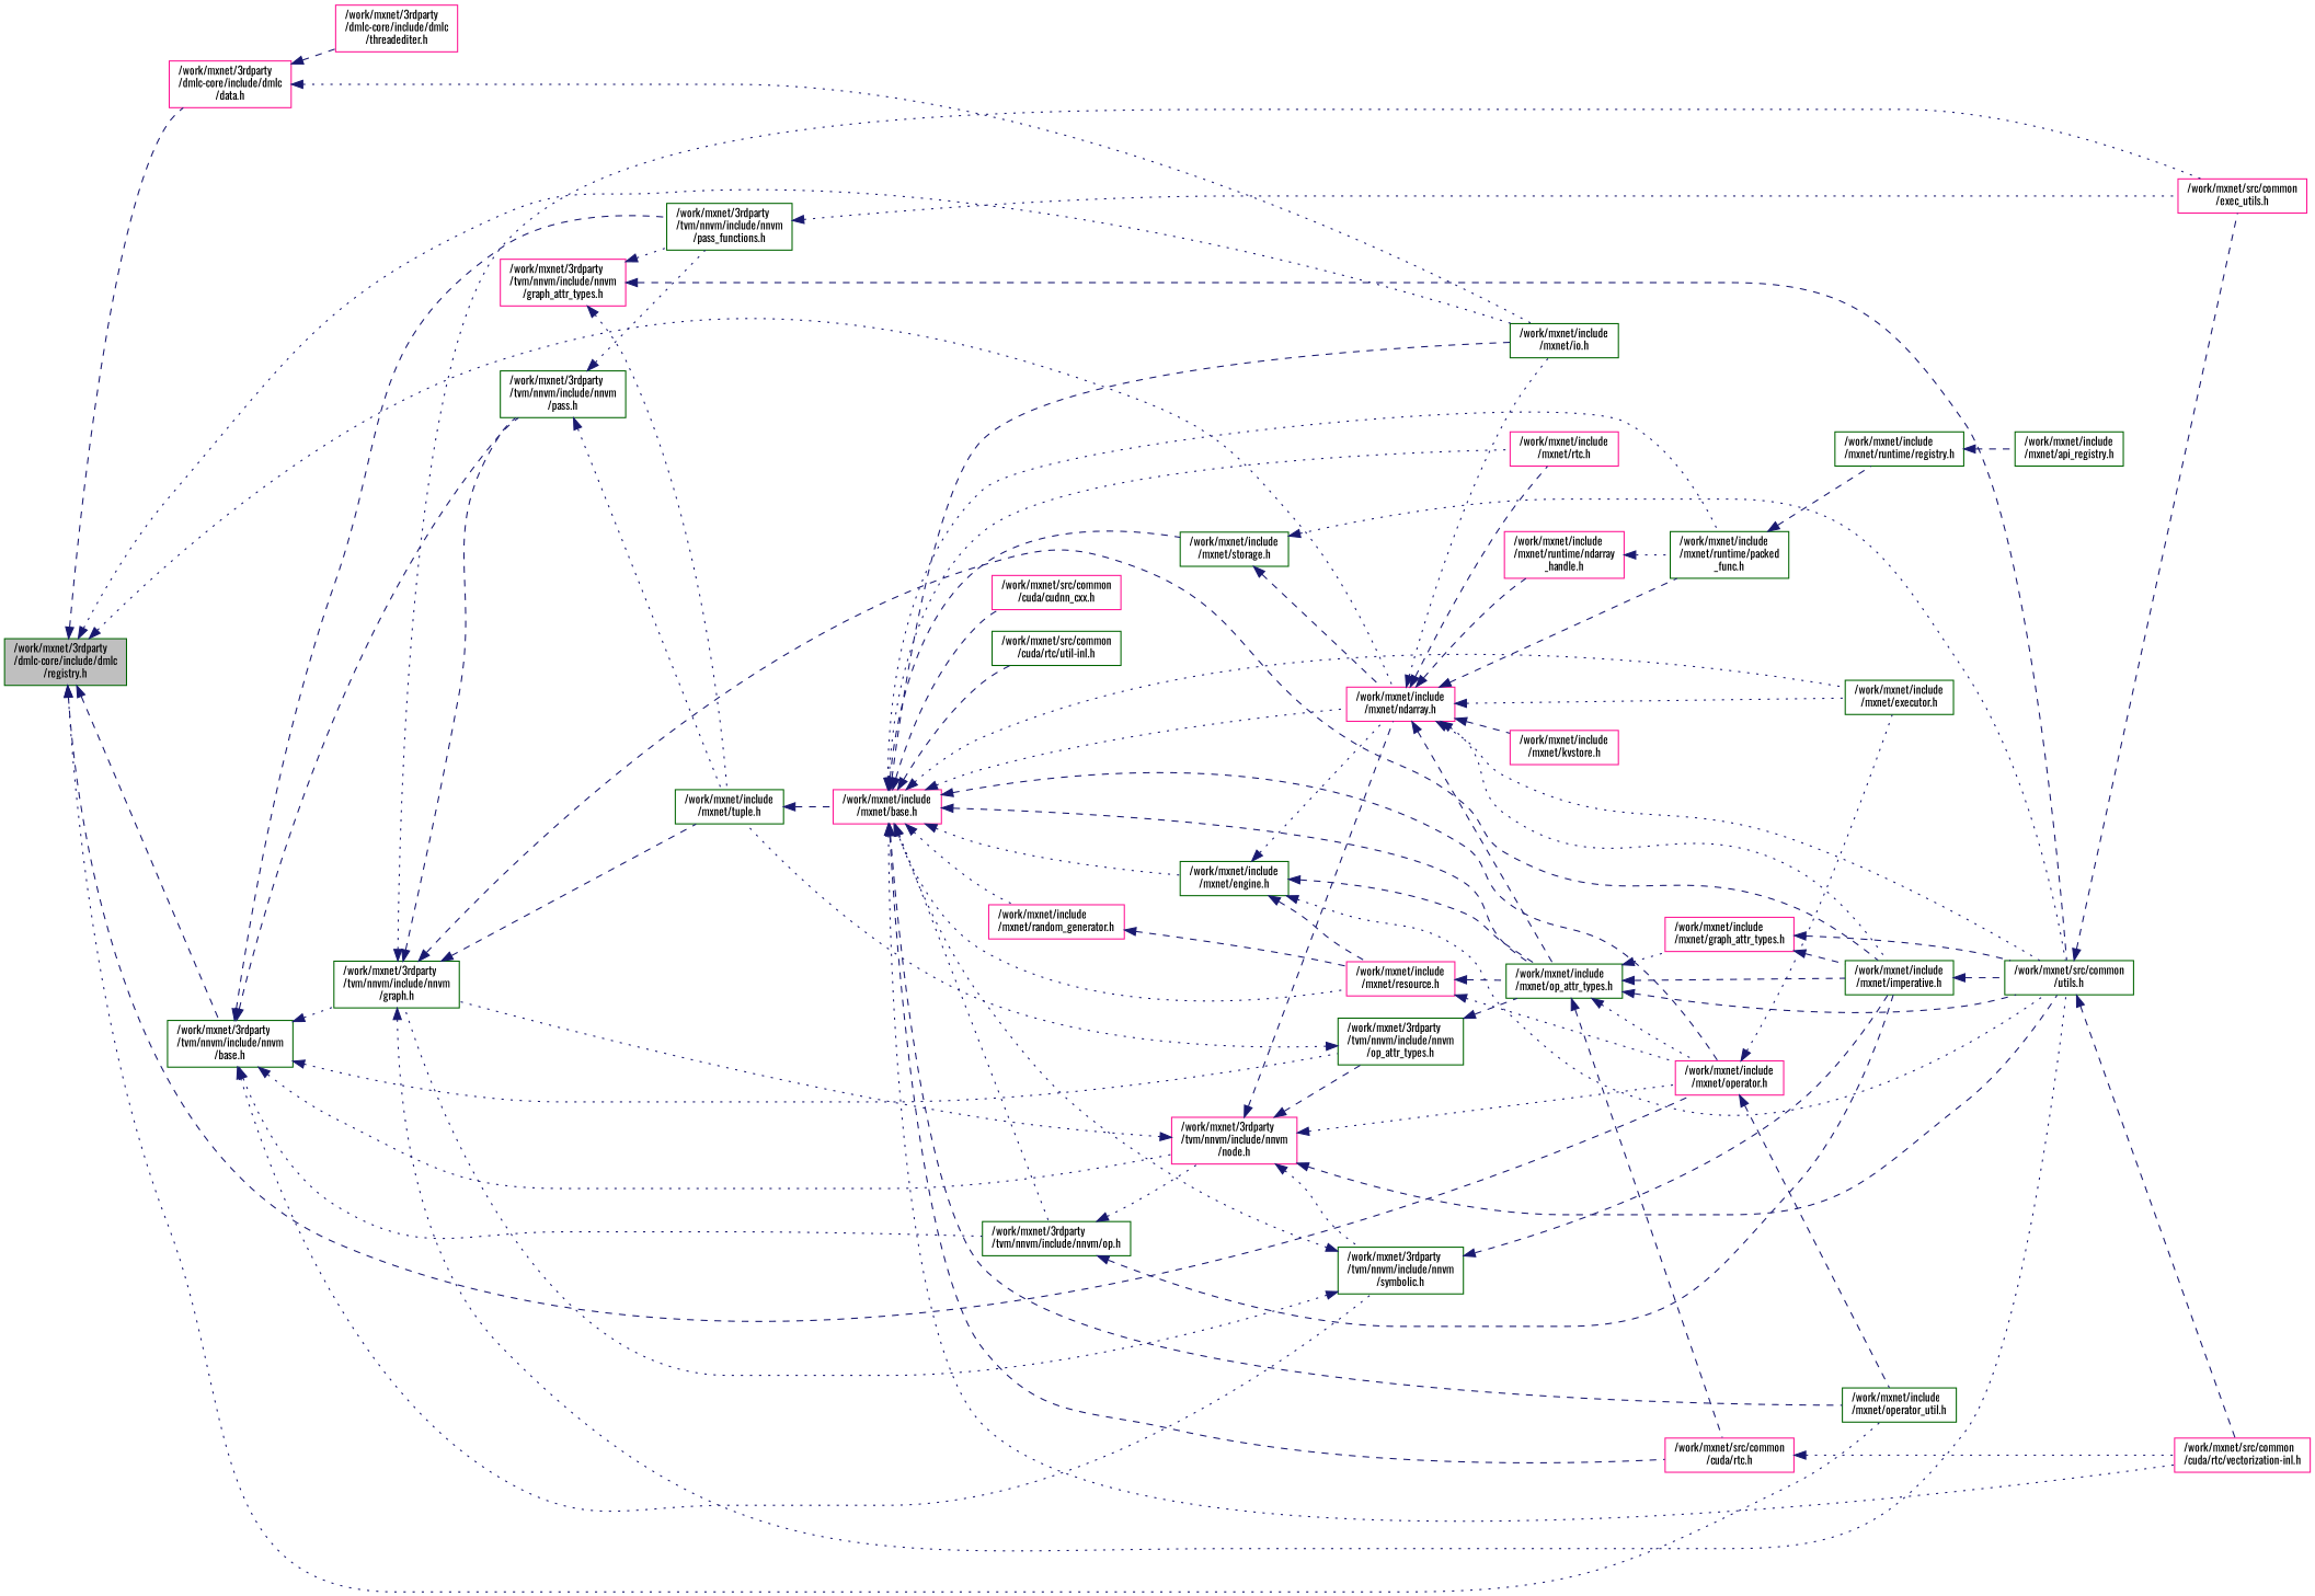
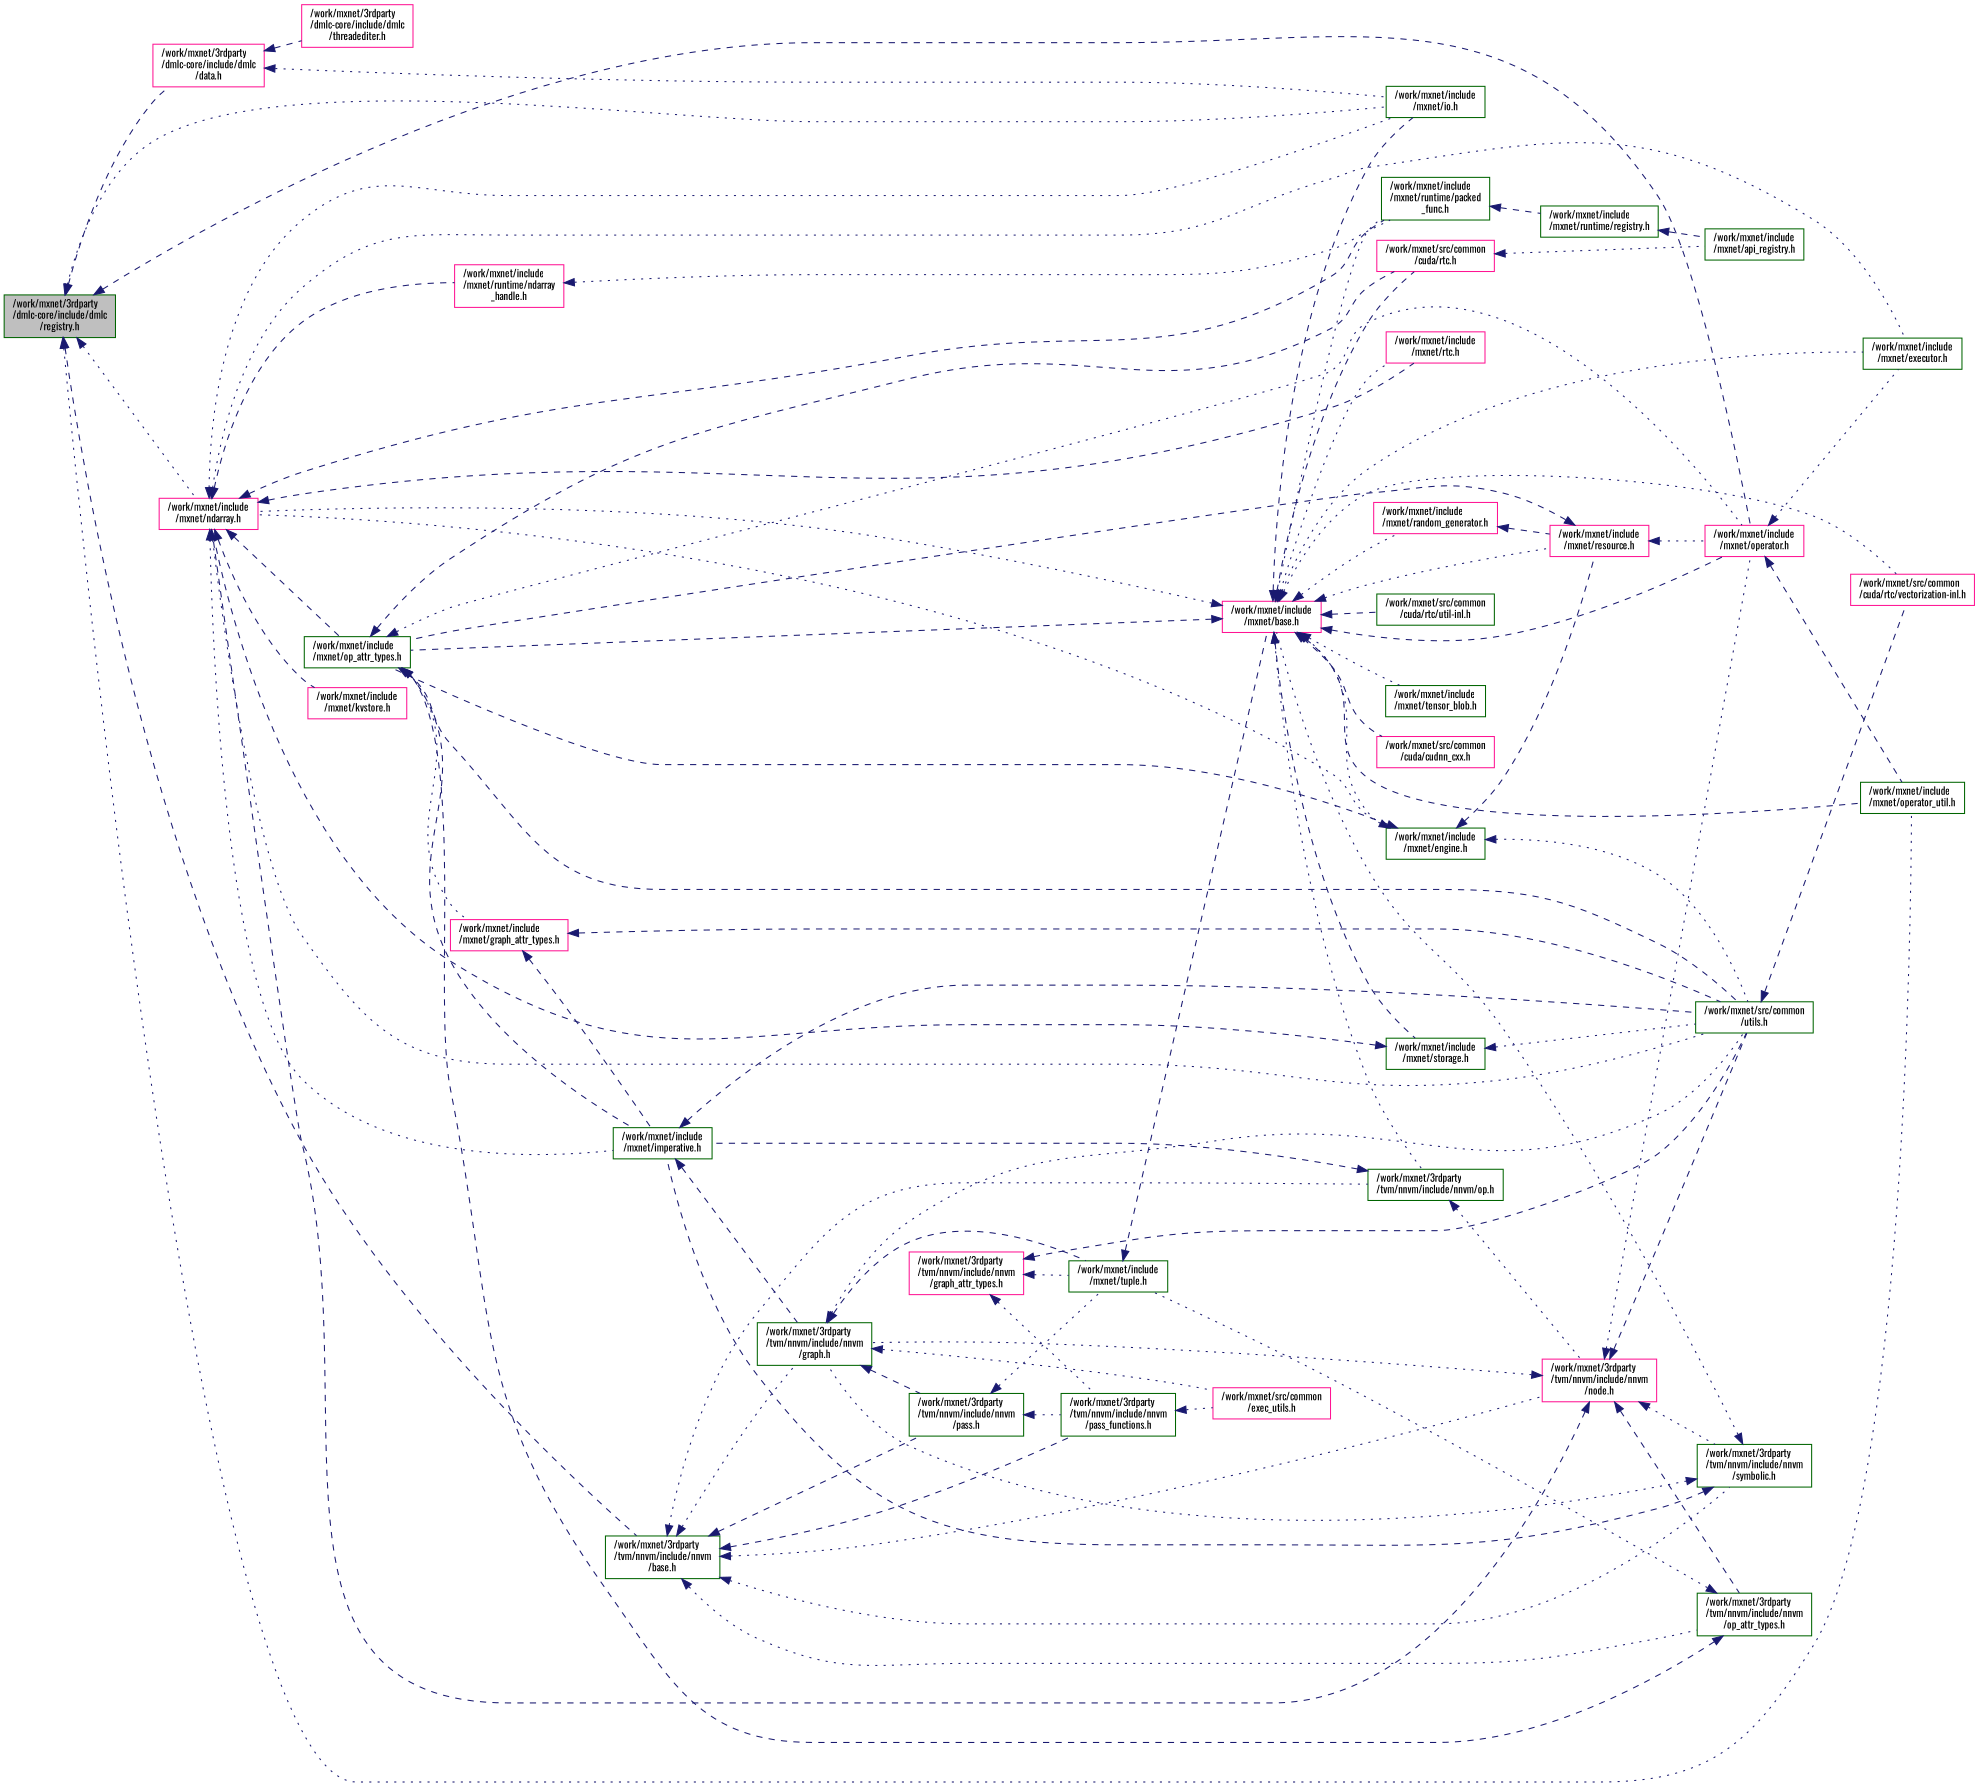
  digraph {
    fontname=Oswald
    rankdir=LR
    node [color=darkgreen fillcolor=white fontname=Oswald fontsize=10 shape=record style=filled]
    edge [color=midnightblue dir=back fontname=Oswald fontsize=10 labelfontname=Helvetica labelfontsize=10 style=dashed]
    n1 [fillcolor=grey75 fontcolor=black height=0.2 label="/work/mxnet/3rdparty\l/dmlc-core/include/dmlc\l/registry.h" width=0.4]
    n2 [color=deeppink height=0.2 label="/work/mxnet/3rdparty\l/dmlc-core/include/dmlc\l/data.h" width=0.4]
    n3 [height=0.2 label="/work/mxnet/include\l/mxnet/io.h" width=0.4]
    n4 [color=deeppink height=0.2 label="/work/mxnet/include\l/mxnet/ndarray.h" width=0.4]
    n5 [color=deeppink height=0.2 label="/work/mxnet/include\l/mxnet/operator.h" width=0.4]
    n6 [height=0.2 label="/work/mxnet/include\l/mxnet/operator_util.h" width=0.4]
    n7 [height=0.2 label="/work/mxnet/3rdparty\l/tvm/nnvm/include/nnvm\l/base.h" width=0.4]
    n8 [color=deeppink height=0.2 label="/work/mxnet/3rdparty\l/dmlc-core/include/dmlc\l/threadediter.h" width=0.4]
    n9 [height=0.2 label="/work/mxnet/include\l/mxnet/runtime/packed\l_func.h" width=0.4]
    n10 [height=0.2 label="/work/mxnet/include\l/mxnet/executor.h" width=0.4]
    n11 [height=0.2 label="/work/mxnet/include\l/mxnet/op_attr_types.h" width=0.4]
    n12 [height=0.2 label="/work/mxnet/include\l/mxnet/imperative.h" width=0.4]
    n13 [height=0.2 label="/work/mxnet/src/common\l/utils.h" width=0.4]
    n14 [color=deeppink height=0.2 label="/work/mxnet/include\l/mxnet/kvstore.h" width=0.4]
    n15 [color=deeppink height=0.2 label="/work/mxnet/include\l/mxnet/rtc.h" width=0.4]
    n16 [color=deeppink height=0.2 label="/work/mxnet/include\l/mxnet/runtime/ndarray\l_handle.h" width=0.4]
    n17 [height=0.2 label="/work/mxnet/3rdparty\l/tvm/nnvm/include/nnvm\l/graph.h" width=0.4]
    n18 [height=0.2 label="/work/mxnet/3rdparty\l/tvm/nnvm/include/nnvm\l/pass.h" width=0.4]
    n19 [height=0.2 label="/work/mxnet/3rdparty\l/tvm/nnvm/include/nnvm\l/pass_functions.h" width=0.4]
    n20 [color=deeppink height=0.2 label="/work/mxnet/3rdparty\l/tvm/nnvm/include/nnvm\l/node.h" width=0.4]
    n21 [height=0.2 label="/work/mxnet/3rdparty\l/tvm/nnvm/include/nnvm\l/symbolic.h" width=0.4]
    n22 [height=0.2 label="/work/mxnet/3rdparty\l/tvm/nnvm/include/nnvm\l/op_attr_types.h" width=0.4]
    n23 [height=0.2 label="/work/mxnet/3rdparty\l/tvm/nnvm/include/nnvm/op.h" width=0.4]
    n24 [height=0.2 label="/work/mxnet/include\l/mxnet/runtime/registry.h" width=0.4]
    n25 [color=deeppink height=0.2 label="/work/mxnet/include\l/mxnet/graph_attr_types.h" width=0.4]
    n26 [color=deeppink height=0.2 label="/work/mxnet/src/common\l/cuda/rtc.h" width=0.4]
    n27 [color=deeppink height=0.2 label="/work/mxnet/src/common\l/cuda/rtc/vectorization-inl.h" width=0.4]
    n28 [color=deeppink height=0.2 label="/work/mxnet/src/common\l/exec_utils.h" width=0.4]
    n29 [height=0.2 label="/work/mxnet/include\l/mxnet/api_registry.h" width=0.4]
    n30 [height=0.2 label="/work/mxnet/include\l/mxnet/tuple.h" width=0.4]
    n31 [color=deeppink height=0.2 label="/work/mxnet/include\l/mxnet/base.h" width=0.4]
    n32 [height=0.2 label="/work/mxnet/include\l/mxnet/engine.h" width=0.4]
    n33 [color=deeppink height=0.2 label="/work/mxnet/include\l/mxnet/resource.h" width=0.4]
    n34 [height=0.2 label="/work/mxnet/include\l/mxnet/storage.h" width=0.4]
    n35 [color=deeppink height=0.2 label="/work/mxnet/include\l/mxnet/random_generator.h" width=0.4]
+   n36 [height=0.2 label="/work/mxnet/include\l/mxnet/tensor_blob.h" width=0.4]
    n37 [color=deeppink height=0.2 label="/work/mxnet/src/common\l/cuda/cudnn_cxx.h" width=0.4]
    n38 [height=0.2 label="/work/mxnet/src/common\l/cuda/rtc/util-inl.h" width=0.4]
    n39 [color=deeppink height=0.2 label="/work/mxnet/3rdparty\l/tvm/nnvm/include/nnvm\l/graph_attr_types.h" width=0.4]
    n1 -> n2
    n1 -> n3 [style=dotted]
    n1 -> n4 [style=dotted]
    n1 -> n5
    n1 -> n6 [style=dotted]
    n1 -> n7
    n2 -> n3 [style=dotted]
    n2 -> n8
    n4 -> n3 [style=dotted]
    n4 -> n9
    n4 -> n10 [style=dotted]
    n4 -> n11
    n4 -> n12 [style=dotted]
    n4 -> n13 [style=dotted]
    n4 -> n14
    n4 -> n15
    n4 -> n16
    n5 -> n6
    n5 -> n10 [style=dotted]
    n7 -> n17 [style=dotted]
    n7 -> n18
    n7 -> n19
    n7 -> n20 [style=dotted]
    n7 -> n21 [style=dotted]
    n7 -> n22 [style=dotted]
    n7 -> n23 [style=dotted]
    n9 -> n24
    n11 -> n5 [style=dotted]
    n11 -> n12
    n11 -> n13
    n11 -> n25 [style=dotted]
    n11 -> n26
    n12 -> n13
    n13 -> n27
-   n13 -> n28
    n16 -> n9 [style=dotted]
-   n17 -> n12
+   n12 -> n17
    n17 -> n13 [style=dotted]
    n17 -> n18
    n17 -> n28 [style=dotted]
    n17 -> n30
    n18 -> n19 [style=dotted]
    n18 -> n30 [style=dotted]
    n19 -> n28 [style=dotted]
    n20 -> n4
    n20 -> n5 [style=dotted]
    n20 -> n13
    n20 -> n17 [style=dotted]
    n20 -> n21 [style=dotted]
    n20 -> n22
    n21 -> n12
    n21 -> n17 [style=dotted]
    n21 -> n31 [style=dotted]
    n22 -> n11
    n22 -> n30 [style=dotted]
    n23 -> n12
    n23 -> n20 [style=dotted]
    n24 -> n29
    n25 -> n12
    n25 -> n13
-   n26 -> n27 [style=dotted]
+   n26 -> n29 [style=dotted]
    n30 -> n31
    n31 -> n3
    n31 -> n4 [style=dotted]
    n31 -> n5
    n31 -> n6
    n31 -> n9 [style=dotted]
    n31 -> n10 [style=dotted]
    n31 -> n11
    n31 -> n15 [style=dotted]
    n31 -> n23 [style=dotted]
    n31 -> n26
    n31 -> n27 [style=dotted]
    n31 -> n32 [style=dotted]
    n31 -> n33 [style=dotted]
    n31 -> n34
    n31 -> n35 [style=dotted]
+   n31 -> n36 [style=dotted]
    n31 -> n37
    n31 -> n38
    n32 -> n4 [style=dotted]
    n32 -> n11
    n32 -> n13 [style=dotted]
    n32 -> n33
    n33 -> n5 [style=dotted]
    n33 -> n11
    n34 -> n4
    n34 -> n13 [style=dotted]
    n35 -> n33
    n39 -> n13
    n39 -> n19 [style=dotted]
    n39 -> n30 [style=dotted]
  }
